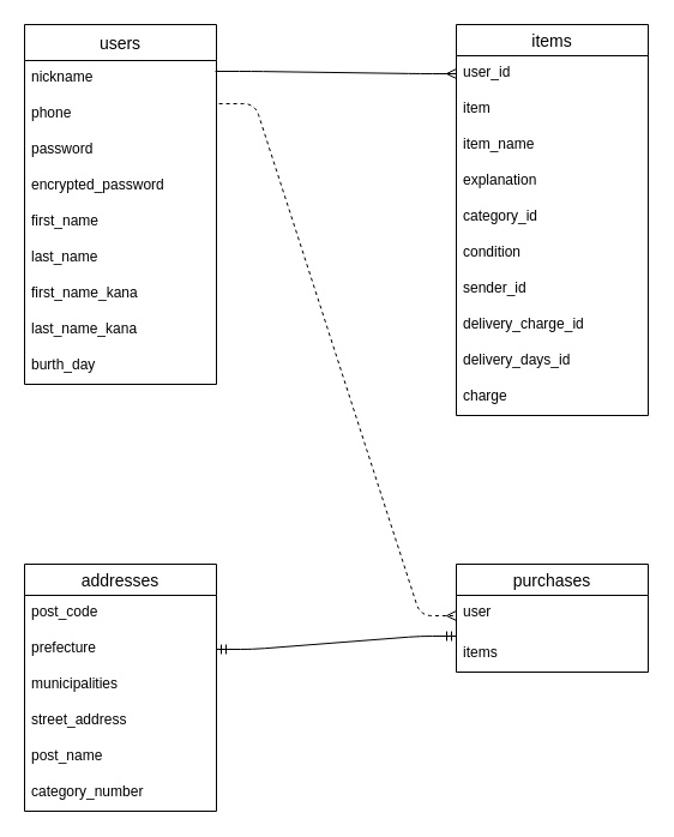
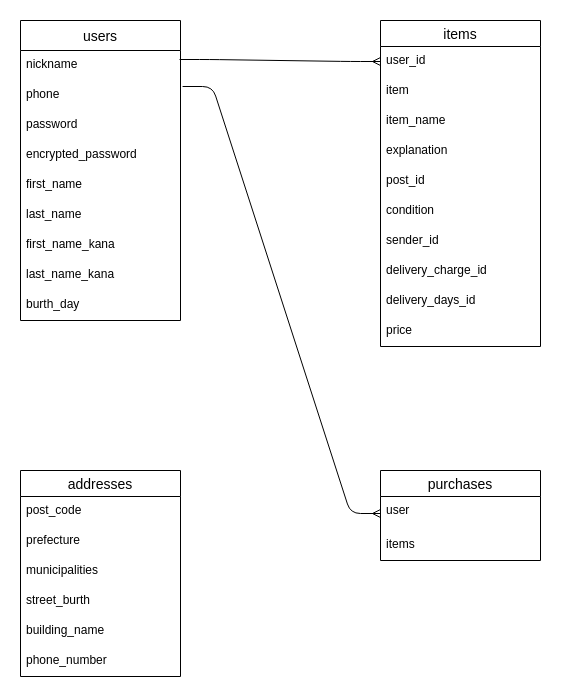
  <mxCell id="0" />
  <mxCell id="1" parent="0" />
  <mxCell id="2" value="users" style="swimlane;fontStyle=0;childLayout=stackLayout;horizontal=1;startSize=30;horizontalStack=0;resizeParent=1;resizeParentMax=0;resizeLast=0;collapsible=1;marginBottom=0;align=center;fontSize=14;" parent="1" vertex="1"><mxGeometry x="20" y="20" width="160" height="300" as="geometry"><mxRectangle x="170" y="40" width="60" height="30" as="alternateBounds" /></mxGeometry></mxCell>
  <mxCell id="3" value="nickname" style="text;strokeColor=none;fillColor=none;spacingLeft=4;spacingRight=4;overflow=hidden;rotatable=0;points=[[0,0.5],[1,0.5]];portConstraint=eastwest;fontSize=12;" parent="2" vertex="1"><mxGeometry y="30" width="160" height="30" as="geometry" /></mxCell>
  <mxCell id="4" value="phone" style="text;strokeColor=none;fillColor=none;spacingLeft=4;spacingRight=4;overflow=hidden;rotatable=0;points=[[0,0.5],[1,0.5]];portConstraint=eastwest;fontSize=12;" parent="2" vertex="1"><mxGeometry y="60" width="160" height="30" as="geometry" /></mxCell>
  <mxCell id="5" value="password" style="text;strokeColor=none;fillColor=none;spacingLeft=4;spacingRight=4;overflow=hidden;rotatable=0;points=[[0,0.5],[1,0.5]];portConstraint=eastwest;fontSize=12;" vertex="1" parent="2"><mxGeometry y="90" width="160" height="30" as="geometry" /></mxCell>
  <mxCell id="6" value="encrypted_password" style="text;strokeColor=none;fillColor=none;spacingLeft=4;spacingRight=4;overflow=hidden;rotatable=0;points=[[0,0.5],[1,0.5]];portConstraint=eastwest;fontSize=12;" vertex="1" parent="2"><mxGeometry y="120" width="160" height="30" as="geometry" /></mxCell>
  <mxCell id="7" value="first_name" style="text;strokeColor=none;fillColor=none;spacingLeft=4;spacingRight=4;overflow=hidden;rotatable=0;points=[[0,0.5],[1,0.5]];portConstraint=eastwest;fontSize=12;" vertex="1" parent="2"><mxGeometry y="150" width="160" height="30" as="geometry" /></mxCell>
  <mxCell id="8" value="last_name" style="text;strokeColor=none;fillColor=none;spacingLeft=4;spacingRight=4;overflow=hidden;rotatable=0;points=[[0,0.5],[1,0.5]];portConstraint=eastwest;fontSize=12;" vertex="1" parent="2"><mxGeometry y="180" width="160" height="30" as="geometry" /></mxCell>
  <mxCell id="9" value="first_name_kana" style="text;strokeColor=none;fillColor=none;spacingLeft=4;spacingRight=4;overflow=hidden;rotatable=0;points=[[0,0.5],[1,0.5]];portConstraint=eastwest;fontSize=12;" vertex="1" parent="2"><mxGeometry y="210" width="160" height="30" as="geometry" /></mxCell>
  <mxCell id="10" value="last_name_kana" style="text;strokeColor=none;fillColor=none;spacingLeft=4;spacingRight=4;overflow=hidden;rotatable=0;points=[[0,0.5],[1,0.5]];portConstraint=eastwest;fontSize=12;" vertex="1" parent="2"><mxGeometry y="240" width="160" height="30" as="geometry" /></mxCell>
  <mxCell id="11" value="burth_day" style="text;strokeColor=none;fillColor=none;spacingLeft=4;spacingRight=4;overflow=hidden;rotatable=0;points=[[0,0.5],[1,0.5]];portConstraint=eastwest;fontSize=12;" vertex="1" parent="2"><mxGeometry y="270" width="160" height="30" as="geometry" /></mxCell>
  <mxCell id="12" value="items" style="swimlane;fontStyle=0;childLayout=stackLayout;horizontal=1;startSize=26;horizontalStack=0;resizeParent=1;resizeParentMax=0;resizeLast=0;collapsible=1;marginBottom=0;align=center;fontSize=14;" vertex="1" parent="1"><mxGeometry x="380" y="20" width="160" height="326" as="geometry" /></mxCell>
  <mxCell id="13" value="user_id" style="text;strokeColor=none;fillColor=none;spacingLeft=4;spacingRight=4;overflow=hidden;rotatable=0;points=[[0,0.5],[1,0.5]];portConstraint=eastwest;fontSize=12;" vertex="1" parent="12"><mxGeometry y="26" width="160" height="30" as="geometry" /></mxCell>
  <mxCell id="14" value="item" style="text;strokeColor=none;fillColor=none;spacingLeft=4;spacingRight=4;overflow=hidden;rotatable=0;points=[[0,0.5],[1,0.5]];portConstraint=eastwest;fontSize=12;" vertex="1" parent="12"><mxGeometry y="56" width="160" height="30" as="geometry" /></mxCell>
  <mxCell id="15" value="item_name" style="text;strokeColor=none;fillColor=none;spacingLeft=4;spacingRight=4;overflow=hidden;rotatable=0;points=[[0,0.5],[1,0.5]];portConstraint=eastwest;fontSize=12;" vertex="1" parent="12"><mxGeometry y="86" width="160" height="30" as="geometry" /></mxCell>
  <mxCell id="16" value="explanation" style="text;strokeColor=none;fillColor=none;spacingLeft=4;spacingRight=4;overflow=hidden;rotatable=0;points=[[0,0.5],[1,0.5]];portConstraint=eastwest;fontSize=12;" vertex="1" parent="12"><mxGeometry y="116" width="160" height="30" as="geometry" /></mxCell>
- <mxCell id="17" value="category_id" style="text;strokeColor=none;fillColor=none;spacingLeft=4;spacingRight=4;overflow=hidden;rotatable=0;points=[[0,0.5],[1,0.5]];portConstraint=eastwest;fontSize=12;" vertex="1" parent="12"><mxGeometry y="146" width="160" height="30" as="geometry" /></mxCell>
+ <mxCell id="17" value="post_id" style="text;strokeColor=none;fillColor=none;spacingLeft=4;spacingRight=4;overflow=hidden;rotatable=0;points=[[0,0.5],[1,0.5]];portConstraint=eastwest;fontSize=12;" vertex="1" parent="12"><mxGeometry y="146" width="160" height="30" as="geometry" /></mxCell>
  <mxCell id="18" value="condition" style="text;strokeColor=none;fillColor=none;spacingLeft=4;spacingRight=4;overflow=hidden;rotatable=0;points=[[0,0.5],[1,0.5]];portConstraint=eastwest;fontSize=12;" vertex="1" parent="12"><mxGeometry y="176" width="160" height="30" as="geometry" /></mxCell>
  <mxCell id="19" value="sender_id" style="text;strokeColor=none;fillColor=none;spacingLeft=4;spacingRight=4;overflow=hidden;rotatable=0;points=[[0,0.5],[1,0.5]];portConstraint=eastwest;fontSize=12;" vertex="1" parent="12"><mxGeometry y="206" width="160" height="30" as="geometry" /></mxCell>
  <mxCell id="20" value="delivery_charge_id" style="text;strokeColor=none;fillColor=none;spacingLeft=4;spacingRight=4;overflow=hidden;rotatable=0;points=[[0,0.5],[1,0.5]];portConstraint=eastwest;fontSize=12;" vertex="1" parent="12"><mxGeometry y="236" width="160" height="30" as="geometry" /></mxCell>
  <mxCell id="21" value="delivery_days_id" style="text;strokeColor=none;fillColor=none;spacingLeft=4;spacingRight=4;overflow=hidden;rotatable=0;points=[[0,0.5],[1,0.5]];portConstraint=eastwest;fontSize=12;" vertex="1" parent="12"><mxGeometry y="266" width="160" height="30" as="geometry" /></mxCell>
- <mxCell id="22" value="charge" style="text;strokeColor=none;fillColor=none;spacingLeft=4;spacingRight=4;overflow=hidden;rotatable=0;points=[[0,0.5],[1,0.5]];portConstraint=eastwest;fontSize=12;" vertex="1" parent="12"><mxGeometry y="296" width="160" height="30" as="geometry" /></mxCell>
+ <mxCell id="22" value="price" style="text;strokeColor=none;fillColor=none;spacingLeft=4;spacingRight=4;overflow=hidden;rotatable=0;points=[[0,0.5],[1,0.5]];portConstraint=eastwest;fontSize=12;" vertex="1" parent="12"><mxGeometry y="296" width="160" height="30" as="geometry" /></mxCell>
  <mxCell id="23" value="" style="edgeStyle=entityRelationEdgeStyle;fontSize=12;html=1;endArrow=ERmany;entryX=0;entryY=0.5;entryDx=0;entryDy=0;exitX=0.994;exitY=0.3;exitDx=0;exitDy=0;exitPerimeter=0;" edge="1" parent="1" source="3"><mxGeometry width="100" height="100" relative="1" as="geometry"><mxPoint x="180" y="60" as="sourcePoint" /><mxPoint x="380" y="61" as="targetPoint" /></mxGeometry></mxCell>
  <mxCell id="24" value="addresses" style="swimlane;fontStyle=0;childLayout=stackLayout;horizontal=1;startSize=26;horizontalStack=0;resizeParent=1;resizeParentMax=0;resizeLast=0;collapsible=1;marginBottom=0;align=center;fontSize=14;" vertex="1" parent="1"><mxGeometry x="20" y="470" width="160" height="206" as="geometry" /></mxCell>
  <mxCell id="25" value="post_code" style="text;strokeColor=none;fillColor=none;spacingLeft=4;spacingRight=4;overflow=hidden;rotatable=0;points=[[0,0.5],[1,0.5]];portConstraint=eastwest;fontSize=12;" vertex="1" parent="24"><mxGeometry y="26" width="160" height="30" as="geometry" /></mxCell>
  <mxCell id="26" value="prefecture" style="text;strokeColor=none;fillColor=none;spacingLeft=4;spacingRight=4;overflow=hidden;rotatable=0;points=[[0,0.5],[1,0.5]];portConstraint=eastwest;fontSize=12;" vertex="1" parent="24"><mxGeometry y="56" width="160" height="30" as="geometry" /></mxCell>
  <mxCell id="27" value="municipalities" style="text;strokeColor=none;fillColor=none;spacingLeft=4;spacingRight=4;overflow=hidden;rotatable=0;points=[[0,0.5],[1,0.5]];portConstraint=eastwest;fontSize=12;" vertex="1" parent="24"><mxGeometry y="86" width="160" height="30" as="geometry" /></mxCell>
- <mxCell id="28" value="street_address" style="text;strokeColor=none;fillColor=none;spacingLeft=4;spacingRight=4;overflow=hidden;rotatable=0;points=[[0,0.5],[1,0.5]];portConstraint=eastwest;fontSize=12;" vertex="1" parent="24"><mxGeometry y="116" width="160" height="30" as="geometry" /></mxCell>
- <mxCell id="29" value="post_name" style="text;strokeColor=none;fillColor=none;spacingLeft=4;spacingRight=4;overflow=hidden;rotatable=0;points=[[0,0.5],[1,0.5]];portConstraint=eastwest;fontSize=12;" vertex="1" parent="24"><mxGeometry y="146" width="160" height="30" as="geometry" /></mxCell>
- <mxCell id="30" value="category_number" style="text;strokeColor=none;fillColor=none;spacingLeft=4;spacingRight=4;overflow=hidden;rotatable=0;points=[[0,0.5],[1,0.5]];portConstraint=eastwest;fontSize=12;" vertex="1" parent="24"><mxGeometry y="176" width="160" height="30" as="geometry" /></mxCell>
+ <mxCell id="28" value="street_burth" style="text;strokeColor=none;fillColor=none;spacingLeft=4;spacingRight=4;overflow=hidden;rotatable=0;points=[[0,0.5],[1,0.5]];portConstraint=eastwest;fontSize=12;" vertex="1" parent="24"><mxGeometry y="116" width="160" height="30" as="geometry" /></mxCell>
+ <mxCell id="29" value="building_name" style="text;strokeColor=none;fillColor=none;spacingLeft=4;spacingRight=4;overflow=hidden;rotatable=0;points=[[0,0.5],[1,0.5]];portConstraint=eastwest;fontSize=12;" vertex="1" parent="24"><mxGeometry y="146" width="160" height="30" as="geometry" /></mxCell>
+ <mxCell id="30" value="phone_number" style="text;strokeColor=none;fillColor=none;spacingLeft=4;spacingRight=4;overflow=hidden;rotatable=0;points=[[0,0.5],[1,0.5]];portConstraint=eastwest;fontSize=12;" vertex="1" parent="24"><mxGeometry y="176" width="160" height="30" as="geometry" /></mxCell>
  <mxCell id="31" value="purchases" style="swimlane;fontStyle=0;childLayout=stackLayout;horizontal=1;startSize=26;horizontalStack=0;resizeParent=1;resizeParentMax=0;resizeLast=0;collapsible=1;marginBottom=0;align=center;fontSize=14;" vertex="1" parent="1"><mxGeometry x="380" y="470" width="160" height="90" as="geometry" /></mxCell>
  <mxCell id="32" value="user" style="text;strokeColor=none;fillColor=none;spacingLeft=4;spacingRight=4;overflow=hidden;rotatable=0;points=[[0,0.5],[1,0.5]];portConstraint=eastwest;fontSize=12;" vertex="1" parent="31"><mxGeometry y="26" width="160" height="34" as="geometry" /></mxCell>
  <mxCell id="33" value="items" style="text;strokeColor=none;fillColor=none;spacingLeft=4;spacingRight=4;overflow=hidden;rotatable=0;points=[[0,0.5],[1,0.5]];portConstraint=eastwest;fontSize=12;" vertex="1" parent="31"><mxGeometry y="60" width="160" height="30" as="geometry" /></mxCell>
- <mxCell id="34" value="" style="edgeStyle=entityRelationEdgeStyle;fontSize=12;html=1;endArrow=ERmany;exitX=1.013;exitY=0.2;exitDx=0;exitDy=0;exitPerimeter=0;dashed=1;" edge="1" parent="1" source="4" target="32"><mxGeometry width="100" height="100" relative="1" as="geometry"><mxPoint x="190" y="170" as="sourcePoint" /><mxPoint x="320" y="350" as="targetPoint" /></mxGeometry></mxCell>
- <mxCell id="35" value="" style="edgeStyle=entityRelationEdgeStyle;fontSize=12;html=1;endArrow=ERmandOne;startArrow=ERmandOne;entryX=0;entryY=1;entryDx=0;entryDy=0;entryPerimeter=0;exitX=1;exitY=0.5;exitDx=0;exitDy=0;" edge="1" parent="1" source="26" target="32"><mxGeometry width="100" height="100" relative="1" as="geometry"><mxPoint x="220" y="450" as="sourcePoint" /><mxPoint x="320" y="350" as="targetPoint" /></mxGeometry></mxCell>
+ <mxCell id="34" value="" style="edgeStyle=entityRelationEdgeStyle;fontSize=12;html=1;endArrow=ERmany;exitX=1.013;exitY=0.2;exitDx=0;exitDy=0;exitPerimeter=0;" edge="1" parent="1" source="4" target="32"><mxGeometry width="100" height="100" relative="1" as="geometry"><mxPoint x="190" y="170" as="sourcePoint" /><mxPoint x="320" y="350" as="targetPoint" /></mxGeometry></mxCell>
